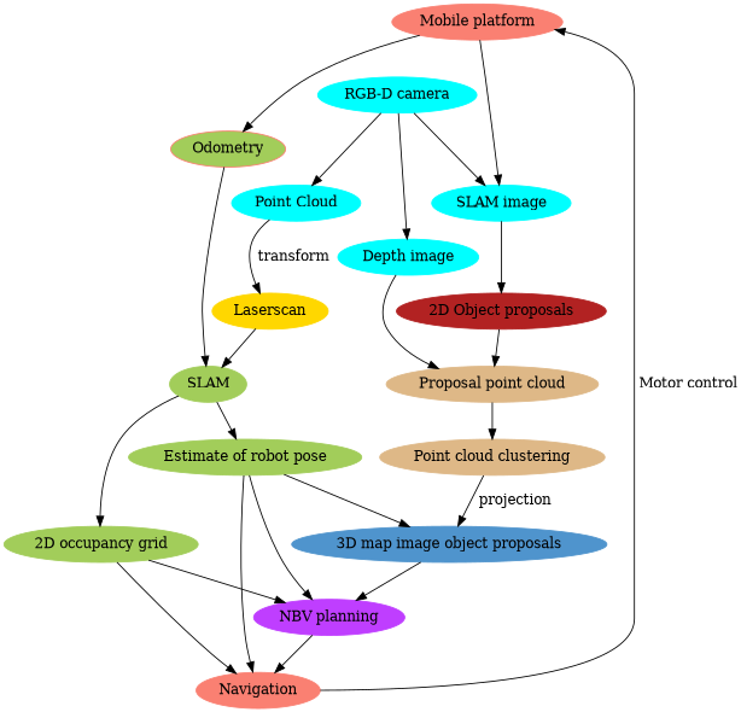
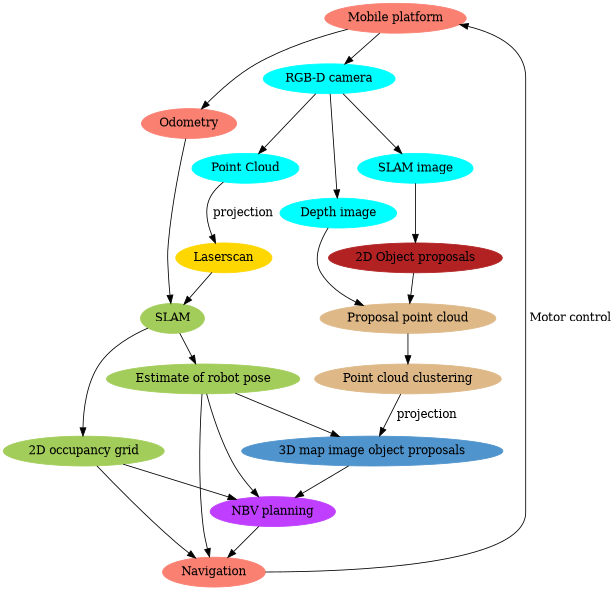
  digraph {
    fontname="DejaVu Serif"
    fontsize=36
    node [color=cyan fontname="DejaVu Serif" style=filled]
    edge [fontname="DejaVu Serif"]
    "Mobile platform" [color=salmon]
    "RGB-D camera"
-   Odometry [color=salmon fillcolor=darkolivegreen3]
+   Odometry [color=salmon]
    n4 [label="SLAM image"]
    "Depth image"
    "Point Cloud"
    SLAM [color=darkolivegreen3]
    "2D Object proposals" [color=firebrick]
    "Proposal point cloud" [color=burlywood]
    Laserscan [color=gold]
    "2D occupancy grid" [color=darkolivegreen3]
    "Estimate of robot pose" [color=darkolivegreen3]
    "Point cloud clustering" [color=burlywood]
    "NBV planning" [color=darkorchid1]
    Navigation [color=salmon]
    n16 [color=steelblue3 label="3D map image object proposals"]
-   "Mobile platform" -> n4
+   "Mobile platform" -> "RGB-D camera"
    "Mobile platform" -> Odometry
    "RGB-D camera" -> n4
    "RGB-D camera" -> "Depth image"
    "RGB-D camera" -> "Point Cloud"
    Odometry -> SLAM
    n4 -> "2D Object proposals"
    "Depth image" -> "Proposal point cloud"
-   "Point Cloud" -> Laserscan [label=" transform"]
+   "Point Cloud" -> Laserscan [label=" projection"]
    SLAM -> "2D occupancy grid"
    SLAM -> "Estimate of robot pose"
    "2D Object proposals" -> "Proposal point cloud"
    "Proposal point cloud" -> "Point cloud clustering"
    Laserscan -> SLAM
    "2D occupancy grid" -> "NBV planning"
    "2D occupancy grid" -> Navigation
    "Estimate of robot pose" -> "NBV planning"
    "Estimate of robot pose" -> Navigation
    "Estimate of robot pose" -> n16
    "Point cloud clustering" -> n16 [label=" projection"]
    "NBV planning" -> Navigation
    Navigation -> "Mobile platform" [label=" Motor control"]
    n16 -> "NBV planning"
  }
